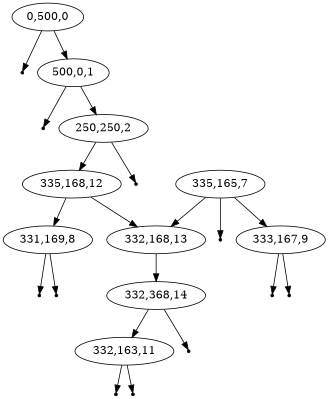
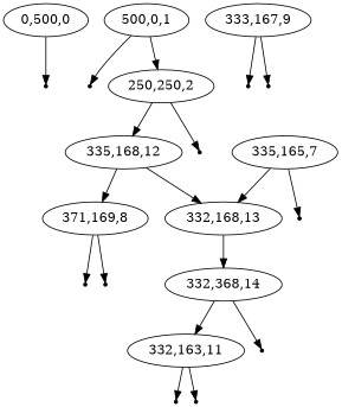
  digraph {
    node [shape=point]
    "0,500,0" [shape=""]
    null0
    "500,0,1" [shape=""]
    null1
    "250,250,2" [shape=""]
    null2
    n7 [label="335,168,12" shape=""]
    "332,168,13" [shape=""]
-   "331,169,8" [shape=""]
+   "331,169,8" [label="371,169,8" shape=""]
    n10 [label="332,368,14" shape=""]
    null9
    null10
    n13 [label="332,163,11" shape=""]
    null5
    "335,165,7" [shape=""]
    null6
    "333,167,9" [shape=""]
    null3
    null4
    null7
    null8
    "0,500,0" -> null0
-   "0,500,0" -> "500,0,1"
    "500,0,1" -> null1
    "500,0,1" -> "250,250,2"
    "250,250,2" -> null2
    "250,250,2" -> n7
    n7 -> "332,168,13"
    n7 -> "331,169,8"
    "332,168,13" -> n10
    "331,169,8" -> null9
    "331,169,8" -> null10
    n10 -> n13
    n10 -> null5
    n13 -> null3
    n13 -> null4
    "335,165,7" -> "332,168,13"
    "335,165,7" -> null6
-   "335,165,7" -> "333,167,9"
    "333,167,9" -> null7
    "333,167,9" -> null8
  }
